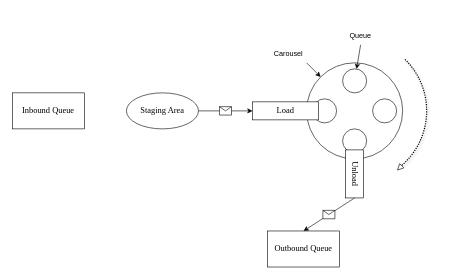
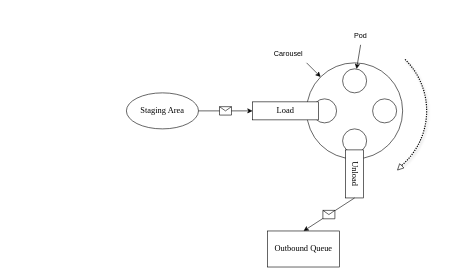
  <mxCell id="0" />
  <mxCell id="1" parent="0" />
- <mxCell id="2" value="Inbound Queue" style="rounded=0;whiteSpace=wrap;html=1;fontFamily=Verdana;fontSize=14;" parent="1" vertex="1"><mxGeometry x="20" y="154" width="120" height="60" as="geometry" /></mxCell>
  <mxCell id="3" value="Staging Area" style="ellipse;whiteSpace=wrap;html=1;fontFamily=Verdana;fontSize=14;" parent="1" vertex="1"><mxGeometry x="210" y="154" width="120" height="60" as="geometry" /></mxCell>
  <mxCell id="4" value="" style="ellipse;whiteSpace=wrap;html=1;fontFamily=Verdana;fontSize=14;" parent="1" vertex="1"><mxGeometry x="510" y="104" width="160" height="160" as="geometry" /></mxCell>
  <mxCell id="5" value="Outbound Queue" style="rounded=0;whiteSpace=wrap;html=1;fontFamily=Verdana;fontSize=14;" parent="1" vertex="1"><mxGeometry x="445" y="384" width="120" height="60" as="geometry" /></mxCell>
  <mxCell id="6" value="" style="ellipse;whiteSpace=wrap;html=1;fontFamily=Verdana;fontSize=14;" parent="1" vertex="1"><mxGeometry x="570" y="114" width="40" height="40" as="geometry" /></mxCell>
  <mxCell id="7" value="" style="ellipse;whiteSpace=wrap;html=1;fontFamily=Verdana;fontSize=14;" parent="1" vertex="1"><mxGeometry x="520" y="164" width="40" height="40" as="geometry" /></mxCell>
  <mxCell id="8" value="" style="ellipse;whiteSpace=wrap;html=1;fontFamily=Verdana;fontSize=14;" parent="1" vertex="1"><mxGeometry x="620" y="164" width="40" height="40" as="geometry" /></mxCell>
  <mxCell id="9" value="" style="ellipse;whiteSpace=wrap;html=1;fontFamily=Verdana;fontSize=14;" parent="1" vertex="1"><mxGeometry x="570" y="214" width="40" height="40" as="geometry" /></mxCell>
  <mxCell id="10" value="Load" style="rounded=0;whiteSpace=wrap;html=1;fontFamily=Verdana;fontSize=14;" parent="1" vertex="1"><mxGeometry x="420" y="169" width="110" height="30" as="geometry" /></mxCell>
  <mxCell id="11" value="Unload" style="rounded=0;whiteSpace=wrap;html=1;fontFamily=Verdana;fontSize=14;rotation=90;" parent="1" vertex="1"><mxGeometry x="550" y="274" width="80" height="30" as="geometry" /></mxCell>
  <mxCell id="12" value="Carousel" style="text;html=1;align=center;verticalAlign=middle;whiteSpace=wrap;rounded=0;" parent="1" vertex="1"><mxGeometry x="450" y="74" width="60" height="30" as="geometry" /></mxCell>
- <mxCell id="13" value="Queue" style="text;html=1;align=center;verticalAlign=middle;whiteSpace=wrap;rounded=0;" parent="1" vertex="1"><mxGeometry x="570" y="44" width="60" height="30" as="geometry" /></mxCell>
+ <mxCell id="13" value="Pod" style="text;html=1;align=center;verticalAlign=middle;whiteSpace=wrap;rounded=0;" parent="1" vertex="1"><mxGeometry x="570" y="44" width="60" height="30" as="geometry" /></mxCell>
  <mxCell id="14" value="" style="endArrow=classic;html=1;rounded=0;exitX=0.5;exitY=1;exitDx=0;exitDy=0;" parent="1" source="13" target="6" edge="1"><mxGeometry width="50" height="50" relative="1" as="geometry"><mxPoint x="410" y="304" as="sourcePoint" /><mxPoint x="460" y="254" as="targetPoint" /></mxGeometry></mxCell>
  <mxCell id="15" value="" style="endArrow=classic;html=1;rounded=0;exitX=1;exitY=1;exitDx=0;exitDy=0;entryX=0;entryY=0;entryDx=0;entryDy=0;" parent="1" source="12" target="4" edge="1"><mxGeometry width="50" height="50" relative="1" as="geometry"><mxPoint x="410" y="304" as="sourcePoint" /><mxPoint x="460" y="254" as="targetPoint" /></mxGeometry></mxCell>
  <mxCell id="16" value="" style="endArrow=classic;html=1;rounded=0;exitX=1;exitY=0.5;exitDx=0;exitDy=0;entryX=0;entryY=0.5;entryDx=0;entryDy=0;" edge="1" parent="1" source="3" target="10"><mxGeometry relative="1" as="geometry"><mxPoint x="240" y="264" as="sourcePoint" /><mxPoint x="340" y="264" as="targetPoint" /></mxGeometry></mxCell>
  <mxCell id="17" value="" style="shape=message;html=1;outlineConnect=0;" vertex="1" parent="16"><mxGeometry width="20" height="14" relative="1" as="geometry"><mxPoint x="-10" y="-7" as="offset" /></mxGeometry></mxCell>
  <mxCell id="18" value="" style="endArrow=classic;html=1;rounded=0;entryX=0.5;entryY=0;entryDx=0;entryDy=0;exitX=1;exitY=0.5;exitDx=0;exitDy=0;" edge="1" parent="1" source="11" target="5"><mxGeometry relative="1" as="geometry"><mxPoint x="240" y="264" as="sourcePoint" /><mxPoint x="340" y="264" as="targetPoint" /></mxGeometry></mxCell>
  <mxCell id="19" value="" style="shape=message;html=1;outlineConnect=0;" vertex="1" parent="18"><mxGeometry width="20" height="14" relative="1" as="geometry"><mxPoint x="-10" y="-7" as="offset" /></mxGeometry></mxCell>
  <mxCell id="20" value="" style="group" vertex="1" connectable="0" parent="1"><mxGeometry x="426.077" y="20.077" width="327.846" height="327.846" as="geometry" /></mxCell>
  <mxCell id="21" value="" style="verticalLabelPosition=bottom;verticalAlign=top;html=1;shape=mxgraph.basic.arc;startAngle=0.54;endAngle=0.804;rotation=-150;perimeterSpacing=0;strokeWidth=2;allowArrows=1;shadow=1;dashed=1;dashPattern=1 1;" vertex="1" parent="20"><mxGeometry x="43.923" y="43.923" width="240" height="240" as="geometry" /></mxCell>
  <mxCell id="22" value="" style="triangle;whiteSpace=wrap;html=1;rotation=135;" vertex="1" parent="20"><mxGeometry x="233.923" y="253.923" width="10" height="10" as="geometry" /></mxCell>
